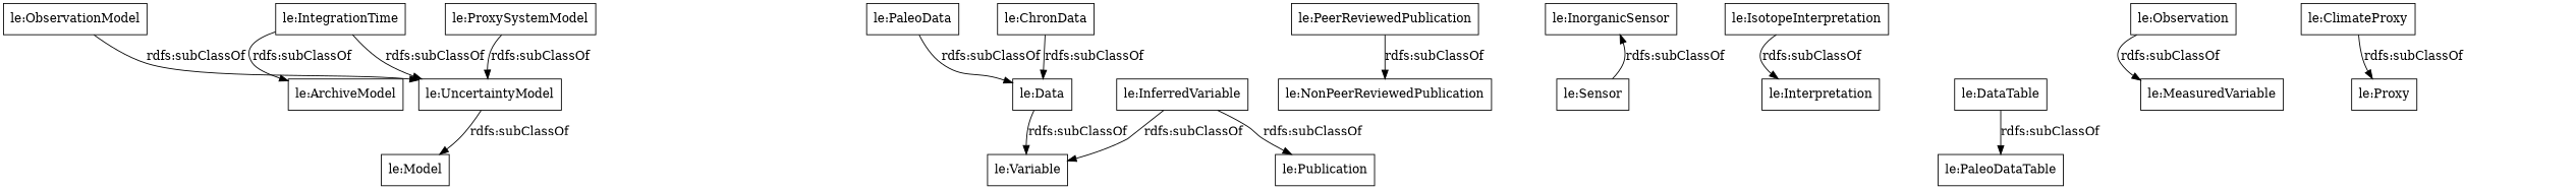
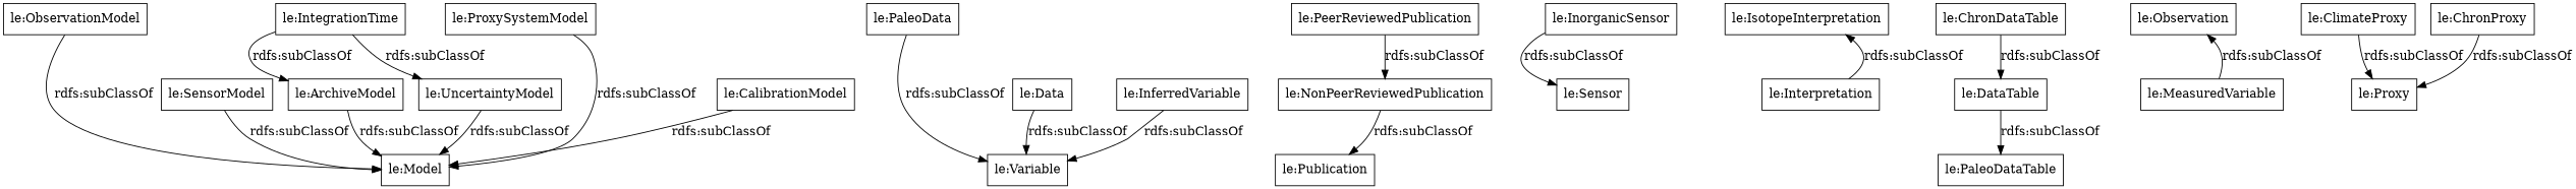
  digraph {
    rankdir=TB
    node [color=black shape=rectangle]
    "le:ObservationModel"
    "le:Model"
    "le:NonPeerReviewedPublication"
    "le:Publication"
+   "le:SensorModel"
    "le:UncertaintyModel"
    "le:IntegrationTime"
    "le:ArchiveModel"
    "le:PeerReviewedPublication"
    "le:InferredVariable"
    "le:Variable"
    "le:PaleoData"
    "le:Data"
    "le:InorganicSensor"
    "le:Sensor"
    "le:IsotopeInterpretation"
    "le:Interpretation"
    "le:DataTable"
    "le:PaleoDataTable"
-   "le:ChronData"
+   "le:ChronDataTable"
    "le:ProxySystemModel"
+   "le:CalibrationModel"
    "le:Observation"
    "le:MeasuredVariable"
    "le:ClimateProxy"
    "le:Proxy"
-   "le:ObservationModel" -> "le:UncertaintyModel" [label="rdfs:subClassOf"]
-   "le:InferredVariable" -> "le:Publication" [label="rdfs:subClassOf"]
+   "le:ChronProxy"
+   "le:ObservationModel" -> "le:Model" [label="rdfs:subClassOf"]
+   "le:NonPeerReviewedPublication" -> "le:Publication" [label="rdfs:subClassOf"]
+   "le:SensorModel" -> "le:Model" [label="rdfs:subClassOf"]
    "le:UncertaintyModel" -> "le:Model" [label="rdfs:subClassOf"]
    "le:IntegrationTime" -> "le:UncertaintyModel" [label="rdfs:subClassOf"]
    "le:IntegrationTime" -> "le:ArchiveModel" [label="rdfs:subClassOf"]
+   "le:ArchiveModel" -> "le:Model" [label="rdfs:subClassOf"]
    "le:PeerReviewedPublication" -> "le:NonPeerReviewedPublication" [label="rdfs:subClassOf"]
    "le:InferredVariable" -> "le:Variable" [label="rdfs:subClassOf"]
-   "le:PaleoData" -> "le:Data" [label="rdfs:subClassOf"]
+   "le:PaleoData" -> "le:Variable" [label="rdfs:subClassOf"]
    "le:Data" -> "le:Variable" [label="rdfs:subClassOf"]
-   "le:Sensor" -> "le:InorganicSensor" [label="rdfs:subClassOf"]
-   "le:IsotopeInterpretation" -> "le:Interpretation" [label="rdfs:subClassOf"]
+   "le:InorganicSensor" -> "le:Sensor" [label="rdfs:subClassOf"]
+   "le:Interpretation" -> "le:IsotopeInterpretation" [label="rdfs:subClassOf"]
    "le:DataTable" -> "le:PaleoDataTable" [label="rdfs:subClassOf"]
-   "le:ChronData" -> "le:Data" [label="rdfs:subClassOf"]
-   "le:ProxySystemModel" -> "le:UncertaintyModel" [label="rdfs:subClassOf"]
-   "le:Observation" -> "le:MeasuredVariable" [label="rdfs:subClassOf"]
+   "le:ChronDataTable" -> "le:DataTable" [label="rdfs:subClassOf"]
+   "le:ProxySystemModel" -> "le:Model" [label="rdfs:subClassOf"]
+   "le:CalibrationModel" -> "le:Model" [label="rdfs:subClassOf"]
+   "le:MeasuredVariable" -> "le:Observation" [label="rdfs:subClassOf"]
    "le:ClimateProxy" -> "le:Proxy" [label="rdfs:subClassOf"]
+   "le:ChronProxy" -> "le:Proxy" [label="rdfs:subClassOf"]
  }
